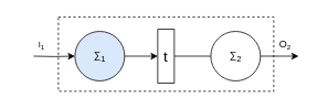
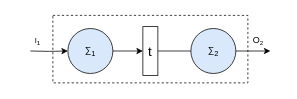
  <mxCell id="0" />
  <mxCell id="1" parent="0" />
  <mxCell id="2" value="" style="verticalLabelPosition=bottom;verticalAlign=top;html=1;shape=mxgraph.basic.rect;fillColor2=none;strokeWidth=1;size=20;indent=5;dashed=1;" vertex="1" parent="1"><mxGeometry x="70" y="20" width="260" height="90" as="geometry" /></mxCell>
  <mxCell id="3" value="" style="edgeStyle=orthogonalEdgeStyle;rounded=0;orthogonalLoop=1;jettySize=auto;html=1;" edge="1" parent="1" source="4" target="6"><mxGeometry relative="1" as="geometry" /></mxCell>
  <mxCell id="4" value="∑&lt;sub&gt;1&lt;/sub&gt;" style="ellipse;whiteSpace=wrap;html=1;aspect=fixed;fillColor=#dae8fc;" vertex="1" parent="1"><mxGeometry x="90" y="37.5" width="60" height="60" as="geometry" /></mxCell>
  <mxCell id="5" value="" style="edgeStyle=orthogonalEdgeStyle;rounded=0;orthogonalLoop=1;jettySize=auto;html=1;endArrow=none;" edge="1" parent="1" source="6" target="8"><mxGeometry relative="1" as="geometry" /></mxCell>
  <mxCell id="6" value="&lt;font style=&quot;font-size: 18px;&quot;&gt;t&lt;/font&gt;" style="rounded=0;whiteSpace=wrap;html=1;" vertex="1" parent="1"><mxGeometry x="190" y="35" width="20" height="65" as="geometry" /></mxCell>
  <mxCell id="7" value="" style="edgeStyle=orthogonalEdgeStyle;rounded=0;orthogonalLoop=1;jettySize=auto;html=1;" edge="1" parent="1" source="8"><mxGeometry relative="1" as="geometry"><mxPoint x="360" y="67.5" as="targetPoint" /></mxGeometry></mxCell>
- <mxCell id="8" value="∑&lt;sub&gt;2&lt;/sub&gt;" style="ellipse;whiteSpace=wrap;html=1;aspect=fixed;" vertex="1" parent="1"><mxGeometry x="254" y="37.5" width="60" height="60" as="geometry" /></mxCell>
+ <mxCell id="8" value="∑&lt;sub&gt;2&lt;/sub&gt;" style="ellipse;whiteSpace=wrap;html=1;aspect=fixed;fillColor=#dae8fc;" vertex="1" parent="1"><mxGeometry x="254" y="37.5" width="60" height="60" as="geometry" /></mxCell>
  <mxCell id="9" value="" style="edgeStyle=orthogonalEdgeStyle;rounded=0;orthogonalLoop=1;jettySize=auto;html=1;" edge="1" parent="1" target="4"><mxGeometry relative="1" as="geometry"><mxPoint x="40" y="67.5" as="sourcePoint" /></mxGeometry></mxCell>
  <mxCell id="10" value="&lt;span style=&quot;font-size: 10px;&quot;&gt;I&lt;sub&gt;1&lt;/sub&gt;&lt;/span&gt;" style="text;strokeColor=none;align=center;fillColor=none;html=1;verticalAlign=middle;whiteSpace=wrap;rounded=0;" vertex="1" parent="1"><mxGeometry x="20" y="37.5" width="60" height="30" as="geometry" /></mxCell>
  <mxCell id="11" value="O&lt;span style=&quot;font-size: 10px;&quot;&gt;&lt;sub&gt;2&lt;/sub&gt;&lt;/span&gt;" style="text;strokeColor=none;align=center;fillColor=none;html=1;verticalAlign=middle;whiteSpace=wrap;rounded=0;" vertex="1" parent="1"><mxGeometry x="314" y="37.5" width="60" height="30" as="geometry" /></mxCell>
